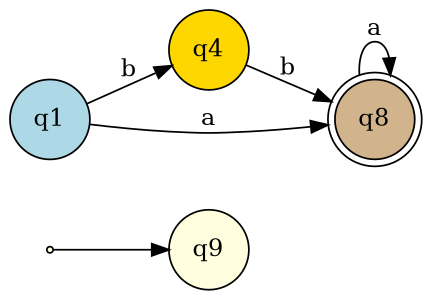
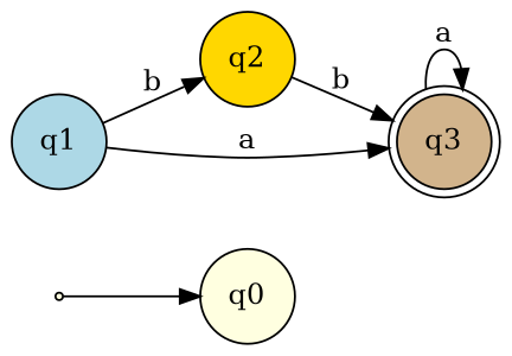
  strict digraph {
    rankdir=LR
    node [fillcolor=lightyellow shape=circle style=filled]
    null [shape=point]
-   q0 [label=q9]
-   q2 [fillcolor=gold label=q4]
-   q3 [fillcolor=tan shape=doublecircle label=q8]
+   q0
+   q2 [fillcolor=gold]
+   q3 [fillcolor=tan shape=doublecircle]
    q1 [fillcolor=lightblue]
    null -> q0
    q2 -> q3 [label=b]
    q3 -> q3 [label=a]
    q1 -> q2 [label=b]
    q1 -> q3 [label=a]
  }
